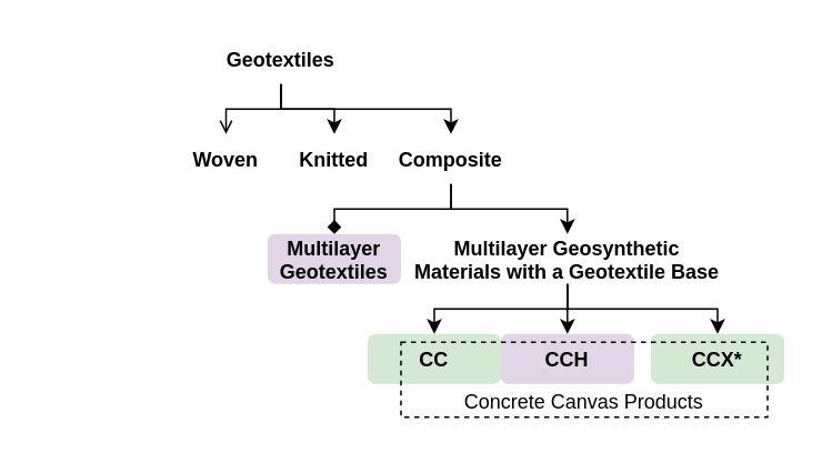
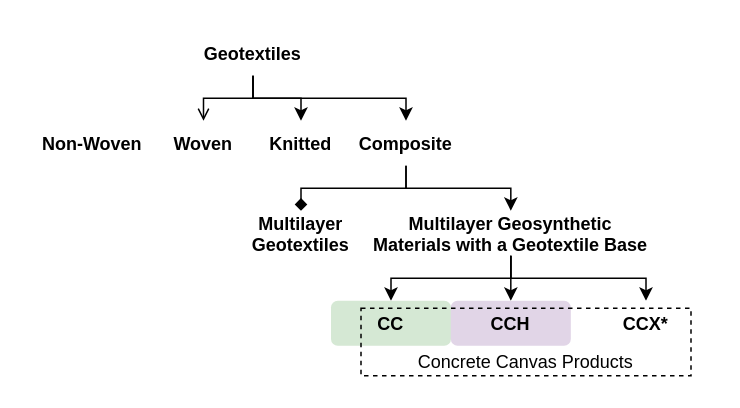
  <mxCell id="0" />
  <mxCell id="1" parent="0" />
  <mxCell id="2" value="Geotextiles" style="ellipse;strokeColor=none;fontStyle=1" parent="1" vertex="1"><mxGeometry x="128" y="20" width="80" height="30" as="geometry" /></mxCell>
+ <mxCell id="3" value="Non-Woven" style="rounded=1;strokeColor=none;fontStyle=1" parent="1" vertex="1"><mxGeometry x="20.999" y="80" width="80" height="30" as="geometry" /></mxCell>
  <mxCell id="4" value="Woven" style="rounded=1;strokeColor=none;fontStyle=1" parent="1" vertex="1"><mxGeometry x="110" y="80" width="50" height="30" as="geometry" /></mxCell>
  <mxCell id="5" value="" style="edgeStyle=elbowEdgeStyle;elbow=vertical;rounded=0;fontStyle=1;endArrow=open;" parent="1" source="2" target="4" edge="1"><mxGeometry relative="1" as="geometry" /></mxCell>
  <mxCell id="6" value="Knitted" style="rounded=1;strokeColor=none;fontStyle=1" parent="1" vertex="1"><mxGeometry x="159.999" y="80" width="80" height="30" as="geometry" /></mxCell>
  <mxCell id="7" value="" style="edgeStyle=elbowEdgeStyle;elbow=vertical;rounded=0;fontStyle=1" parent="1" source="2" target="6" edge="1"><mxGeometry relative="1" as="geometry" /></mxCell>
  <mxCell id="8" value="Composite" style="rounded=1;strokeColor=none;fontStyle=1" parent="1" vertex="1"><mxGeometry x="230.001" y="80" width="80" height="30" as="geometry" /></mxCell>
  <mxCell id="9" value="" style="edgeStyle=elbowEdgeStyle;elbow=vertical;rounded=0;fontStyle=1" parent="1" source="2" target="8" edge="1"><mxGeometry relative="1" as="geometry" /></mxCell>
- <mxCell id="10" value="Multilayer&#10;Geotextiles" style="rounded=1;strokeColor=none;fontStyle=1;fillColor=#e1d5e7;" parent="1" vertex="1"><mxGeometry x="160.003" y="140" width="80" height="30" as="geometry" /></mxCell>
+ <mxCell id="10" value="Multilayer&#10;Geotextiles" style="rounded=1;strokeColor=none;fontStyle=1" parent="1" vertex="1"><mxGeometry x="160.003" y="140" width="80" height="30" as="geometry" /></mxCell>
  <mxCell id="11" value="" style="edgeStyle=elbowEdgeStyle;elbow=vertical;rounded=0;fontStyle=1;endArrow=diamond;" parent="1" source="8" target="10" edge="1"><mxGeometry relative="1" as="geometry" /></mxCell>
  <mxCell id="12" value="Multilayer Geosynthetic&#10;Materials with a Geotextile Base" style="rounded=1;strokeColor=none;fontStyle=1" parent="1" vertex="1"><mxGeometry x="250" y="140" width="179.76" height="30" as="geometry" /></mxCell>
  <mxCell id="13" value="" style="edgeStyle=elbowEdgeStyle;elbow=vertical;rounded=0;fontStyle=1" parent="1" source="8" target="12" edge="1"><mxGeometry relative="1" as="geometry" /></mxCell>
  <mxCell id="14" value="" style="edgeStyle=elbowEdgeStyle;elbow=vertical;exitX=0.5;exitY=1;exitDx=0;exitDy=0;rounded=0;entryX=0.5;entryY=0;entryDx=0;entryDy=0;fontStyle=0" parent="1" source="12" target="17" edge="1"><mxGeometry relative="1" as="geometry"><mxPoint x="340.001" y="210" as="sourcePoint" /><mxPoint x="410" y="240" as="targetPoint" /></mxGeometry></mxCell>
  <mxCell id="15" value="" style="edgeStyle=elbowEdgeStyle;elbow=vertical;exitX=0.5;exitY=1;exitDx=0;exitDy=0;rounded=0;entryX=0.5;entryY=0;entryDx=0;entryDy=0;fontStyle=0" parent="1" source="12" target="16" edge="1"><mxGeometry relative="1" as="geometry"><mxPoint x="339.879" y="200" as="sourcePoint" /><mxPoint x="260" y="240" as="targetPoint" /></mxGeometry></mxCell>
  <mxCell id="16" value="CC" style="rounded=1;strokeColor=none;fontStyle=1;fillColor=#d5e8d4;" parent="1" vertex="1"><mxGeometry x="220.003" y="200" width="80" height="30" as="geometry" /></mxCell>
  <mxCell id="17" value="CCH" style="rounded=1;strokeColor=none;fontStyle=1;fillColor=#e1d5e7;" parent="1" vertex="1"><mxGeometry x="299.883" y="200" width="80" height="30" as="geometry" /></mxCell>
  <mxCell id="18" value="" style="edgeStyle=elbowEdgeStyle;elbow=vertical;exitX=0.5;exitY=1;exitDx=0;exitDy=0;rounded=0;entryX=0.5;entryY=0;entryDx=0;entryDy=0;fontStyle=0" parent="1" source="12" target="19" edge="1"><mxGeometry relative="1" as="geometry"><mxPoint x="429.999" y="200" as="sourcePoint" /><mxPoint x="500.12" y="240" as="targetPoint" /></mxGeometry></mxCell>
- <mxCell id="19" value="CCX*" style="rounded=1;strokeColor=none;fontStyle=1;fillColor=#d5e8d4;" parent="1" vertex="1"><mxGeometry x="390.003" y="200" width="80" height="30" as="geometry" /></mxCell>
+ <mxCell id="19" value="CCX*" style="rounded=1;strokeColor=none;fontStyle=1" parent="1" vertex="1"><mxGeometry x="390.003" y="200" width="80" height="30" as="geometry" /></mxCell>
  <mxCell id="20" value="Concrete Canvas Products" style="rounded=0;whiteSpace=wrap;html=1;strokeColor=#000000;align=center;verticalAlign=bottom;fillColor=none;dashed=1;fontStyle=0" parent="1" vertex="1"><mxGeometry x="240" y="205" width="220" height="45" as="geometry" /></mxCell>
